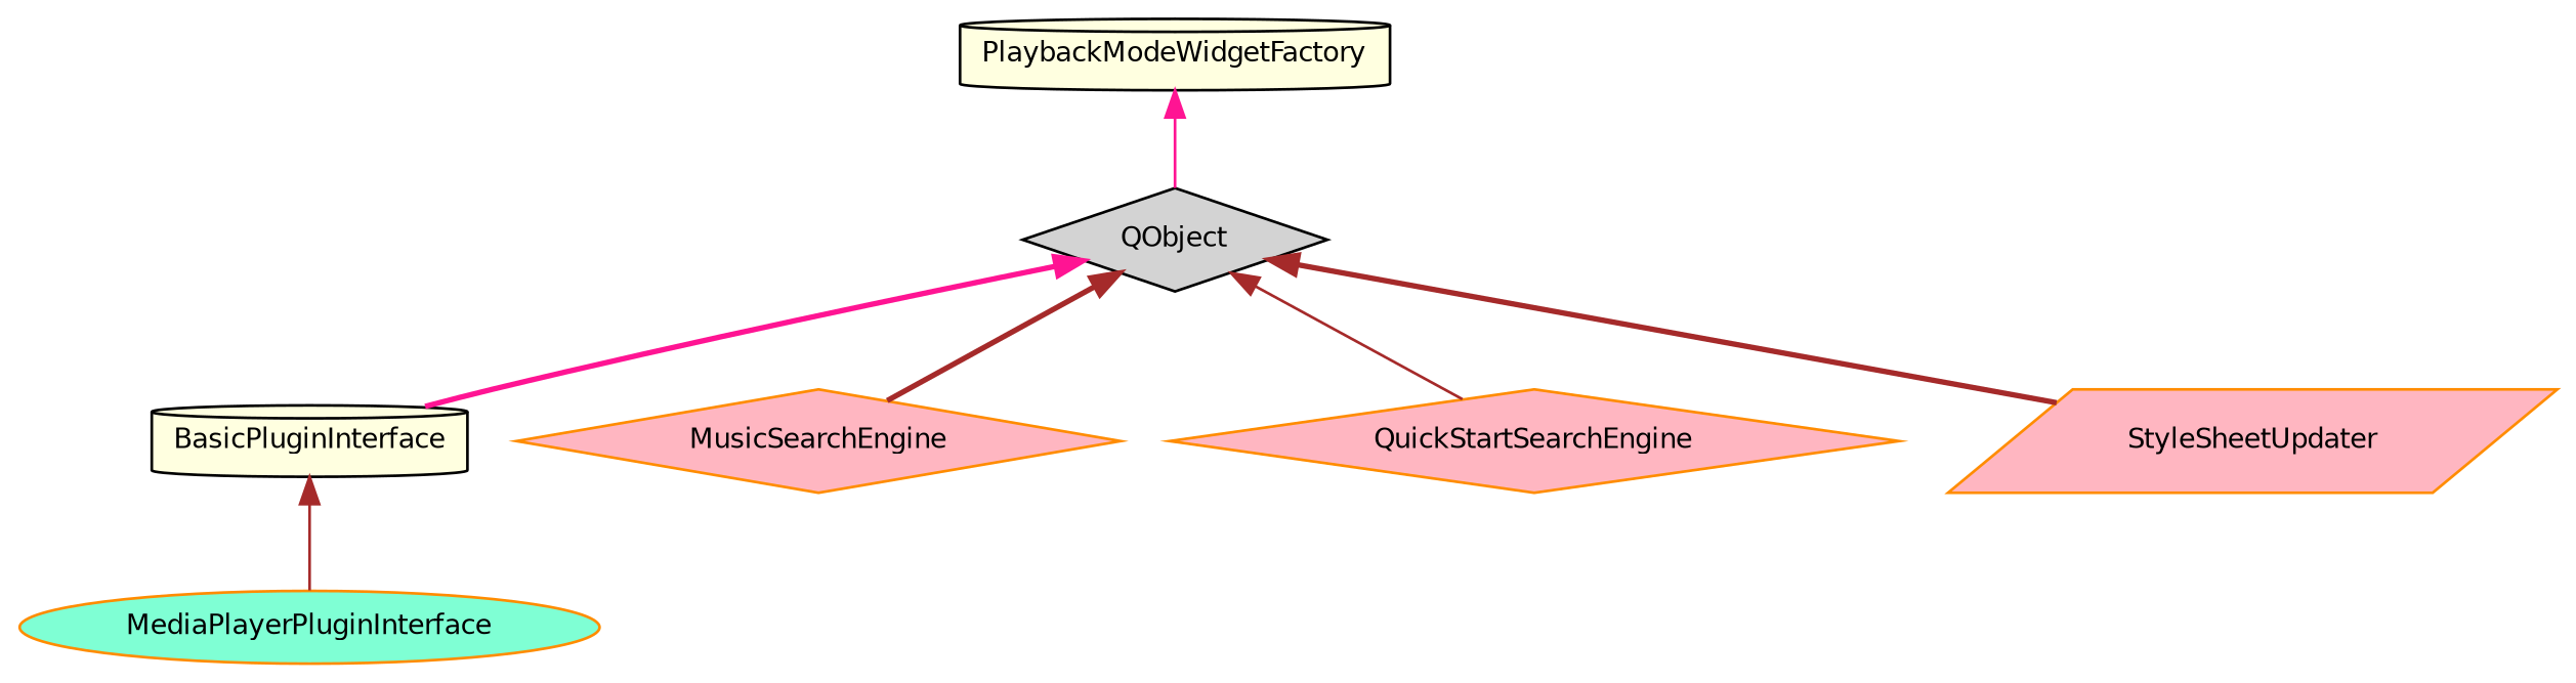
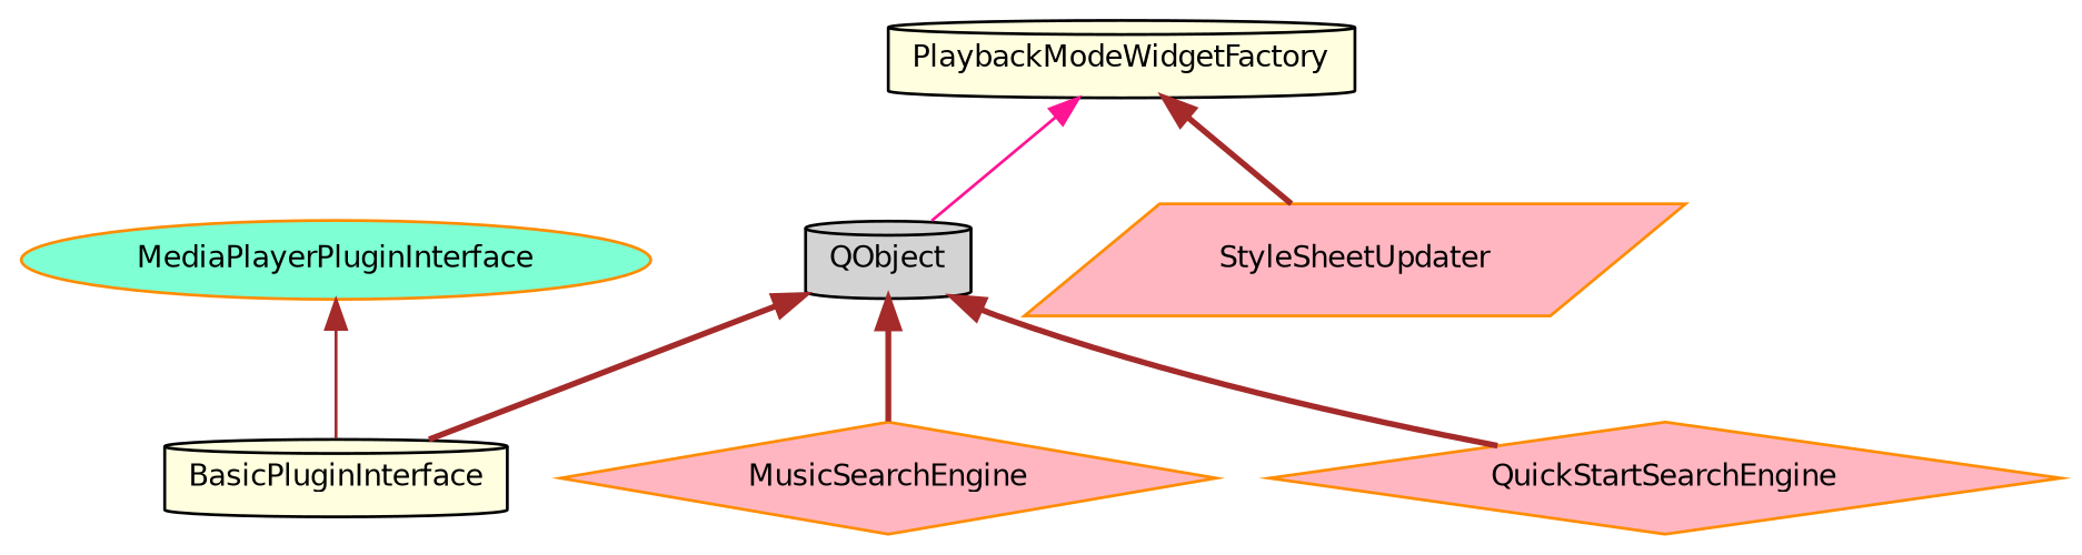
  digraph {
    rankdir=TB
    node [color=darkorange fillcolor=lightpink fontname=Helvetica fontsize=10 shape=cylinder style=filled]
    edge [color=brown dir=back fontname=Helvetica fontsize=10 labelfontname=Helvetica labelfontsize=10 style=bold]
-   n1 [color=black fillcolor=lightgrey height=0.2 label=QObject shape=diamond width=0.4]
+   n1 [color=black fillcolor=lightgrey height=0.2 label=QObject width=0.4]
    n2 [color=black fillcolor=lightyellow height=0.2 label=BasicPluginInterface width=0.4]
    n3 [height=0.2 label=MusicSearchEngine shape=diamond width=0.4]
    n4 [height=0.2 label=QuickStartSearchEngine shape=diamond width=0.4]
    n5 [height=0.2 label=StyleSheetUpdater shape=parallelogram width=0.4]
    n6 [fillcolor=aquamarine height=0.2 label=MediaPlayerPluginInterface shape=ellipse width=0.4]
    n7 [color=black fillcolor=lightyellow height=0.2 label=PlaybackModeWidgetFactory width=0.4]
-   n1 -> n2 [color=deeppink]
+   n1 -> n2
    n1 -> n3
-   n1 -> n4 [style=solid]
-   n1 -> n5
-   n2 -> n6 [style=solid]
+   n1 -> n4
+   n7 -> n5
+   n6 -> n2 [style=solid]
    n7 -> n1 [color=deeppink style=solid]
  }
